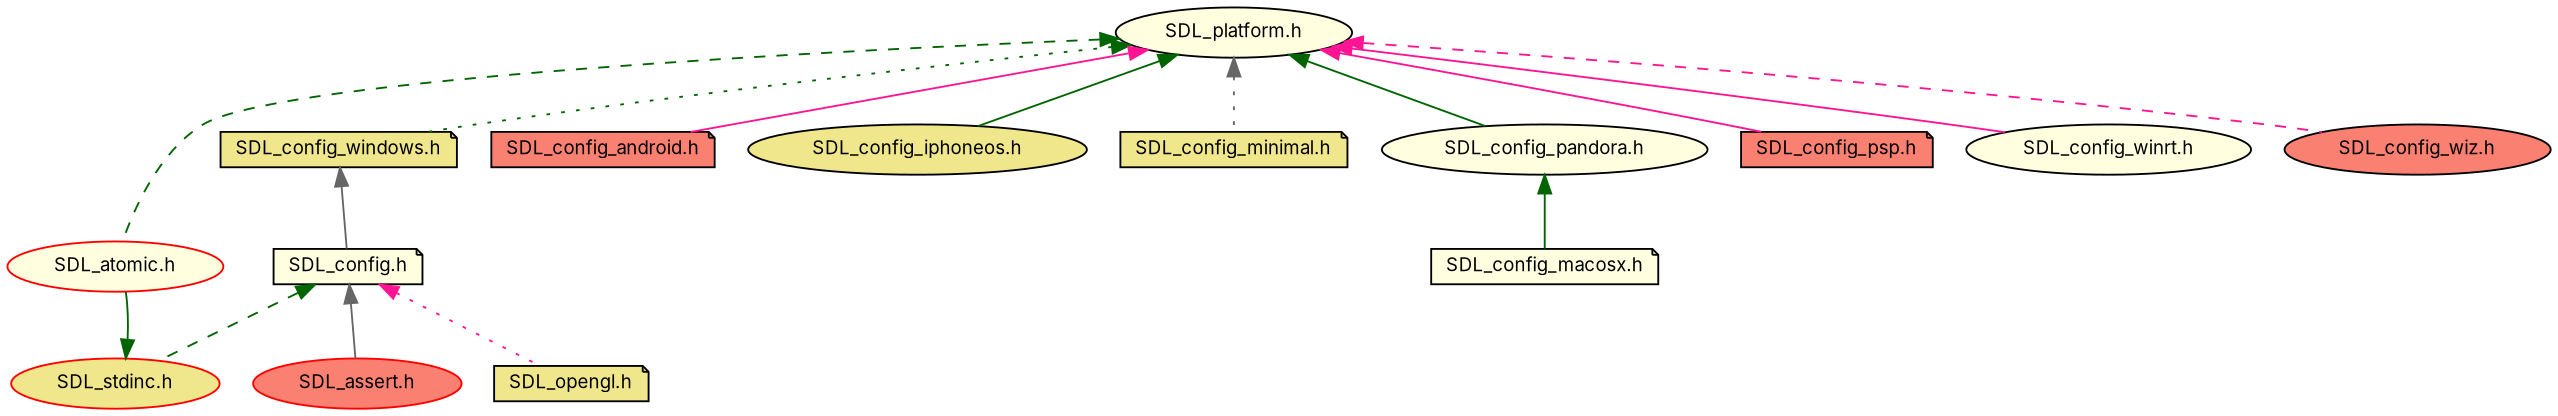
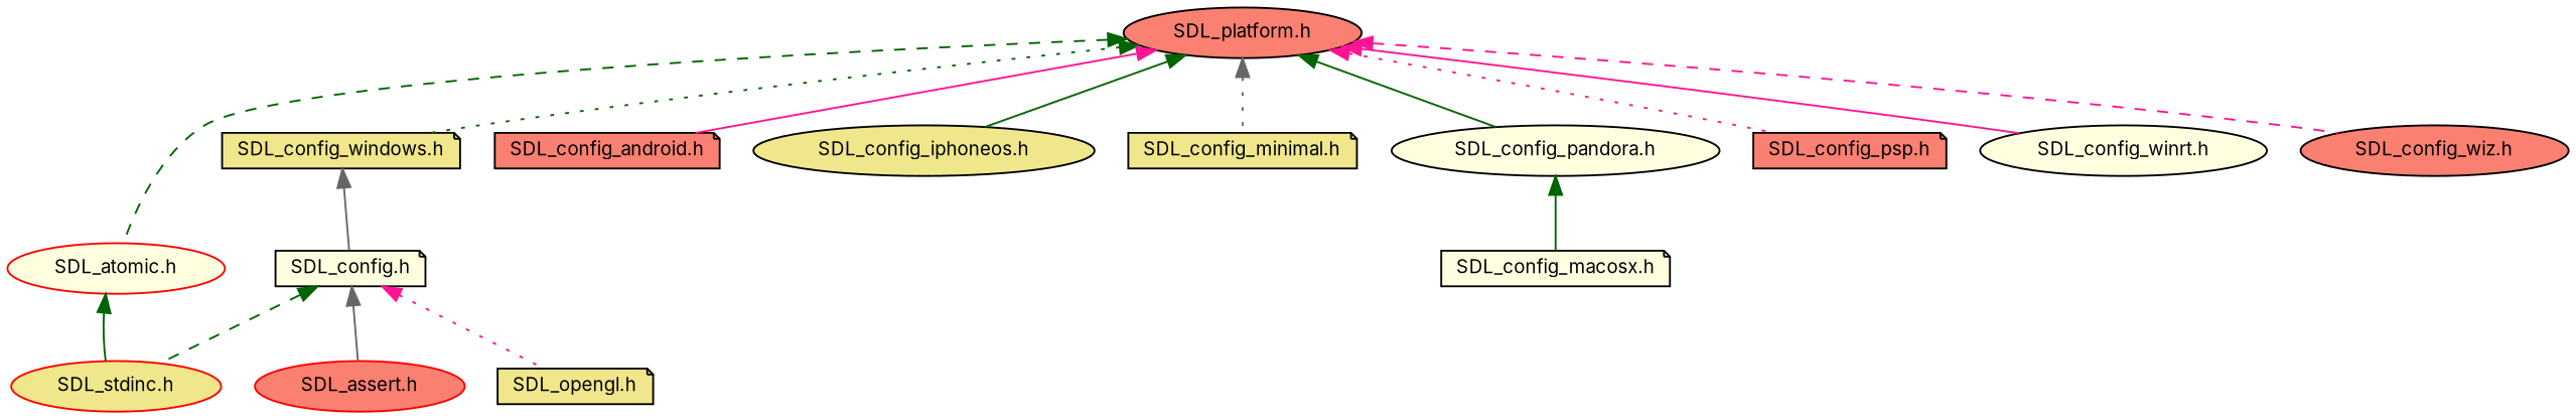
  digraph {
    fontname=Inter
    node [color=black fillcolor=lightyellow fontname=Inter fontsize=10 shape=ellipse style=filled]
    edge [color=darkgreen dir=back fontname=Inter fontsize=10 labelfontname=FreeSans labelfontsize=10 style=solid]
-   n1 [fontcolor=black height=0.2 label="SDL_platform.h" width=0.4]
+   n1 [fillcolor=salmon fontcolor=black height=0.2 label="SDL_platform.h" width=0.4]
    n2 [color=red height=0.2 label="SDL_atomic.h" width=0.4]
    n3 [fillcolor=khaki height=0.2 label="SDL_config_windows.h" shape=note width=0.4]
    n4 [fillcolor=salmon height=0.2 label="SDL_config_android.h" shape=note width=0.4]
    n5 [fillcolor=khaki height=0.2 label="SDL_config_iphoneos.h" width=0.4]
    n6 [fillcolor=khaki height=0.2 label="SDL_config_minimal.h" shape=note width=0.4]
    n7 [height=0.2 label="SDL_config_pandora.h" width=0.4]
    n8 [fillcolor=salmon height=0.2 label="SDL_config_psp.h" shape=note width=0.4]
    n9 [height=0.2 label="SDL_config_winrt.h" width=0.4]
    n10 [fillcolor=salmon height=0.2 label="SDL_config_wiz.h" width=0.4]
    n11 [height=0.2 label="SDL_config.h" shape=note width=0.4]
    n12 [color=red fillcolor=khaki height=0.2 label="SDL_stdinc.h" width=0.4]
    n13 [color=red fillcolor=salmon height=0.2 label="SDL_assert.h" width=0.4]
    n14 [fillcolor=khaki height=0.2 label="SDL_opengl.h" shape=note width=0.4]
    n15 [height=0.2 label="SDL_config_macosx.h" shape=note width=0.4]
    n1 -> n2 [style=dashed]
    n1 -> n3 [style=dotted]
    n1 -> n4 [color=deeppink]
    n1 -> n5
    n1 -> n6 [color=gray40 style=dotted]
    n1 -> n7
-   n1 -> n8 [color=deeppink]
+   n1 -> n8 [color=deeppink style=dotted]
    n1 -> n9 [color=deeppink]
    n1 -> n10 [color=deeppink style=dashed]
    n3 -> n11 [color=gray40]
    n7 -> n15
    n11 -> n12 [style=dashed]
    n11 -> n13 [color=gray40]
    n11 -> n14 [color=deeppink style=dotted]
-   n12 -> n2
+   n2 -> n12
  }
